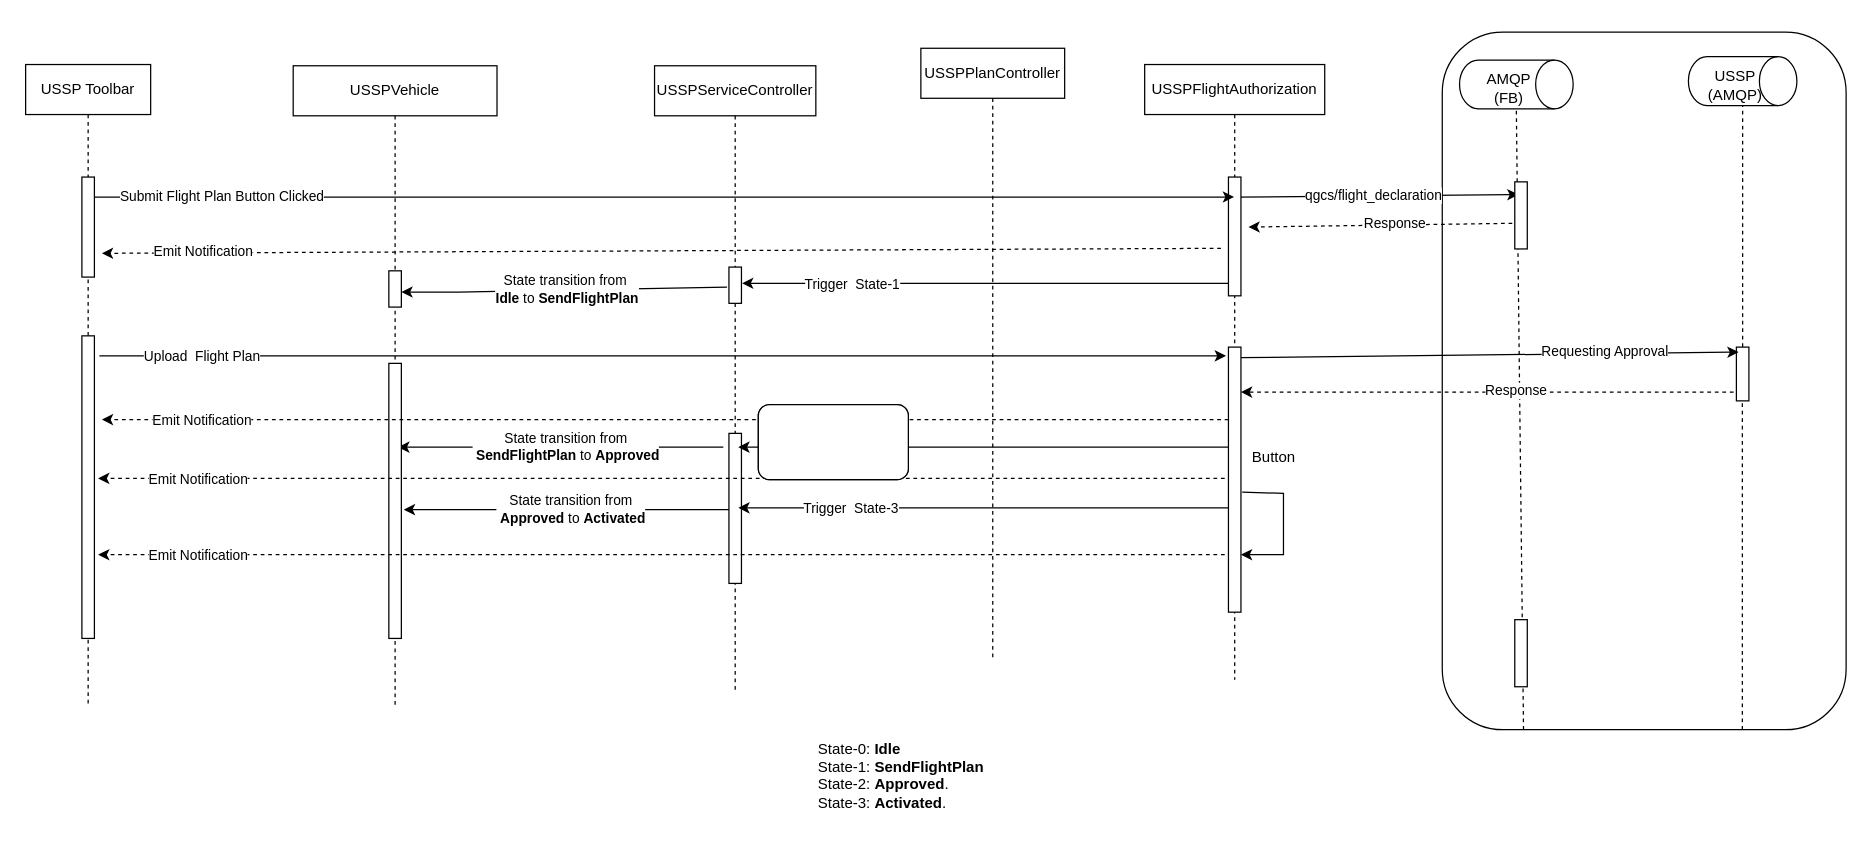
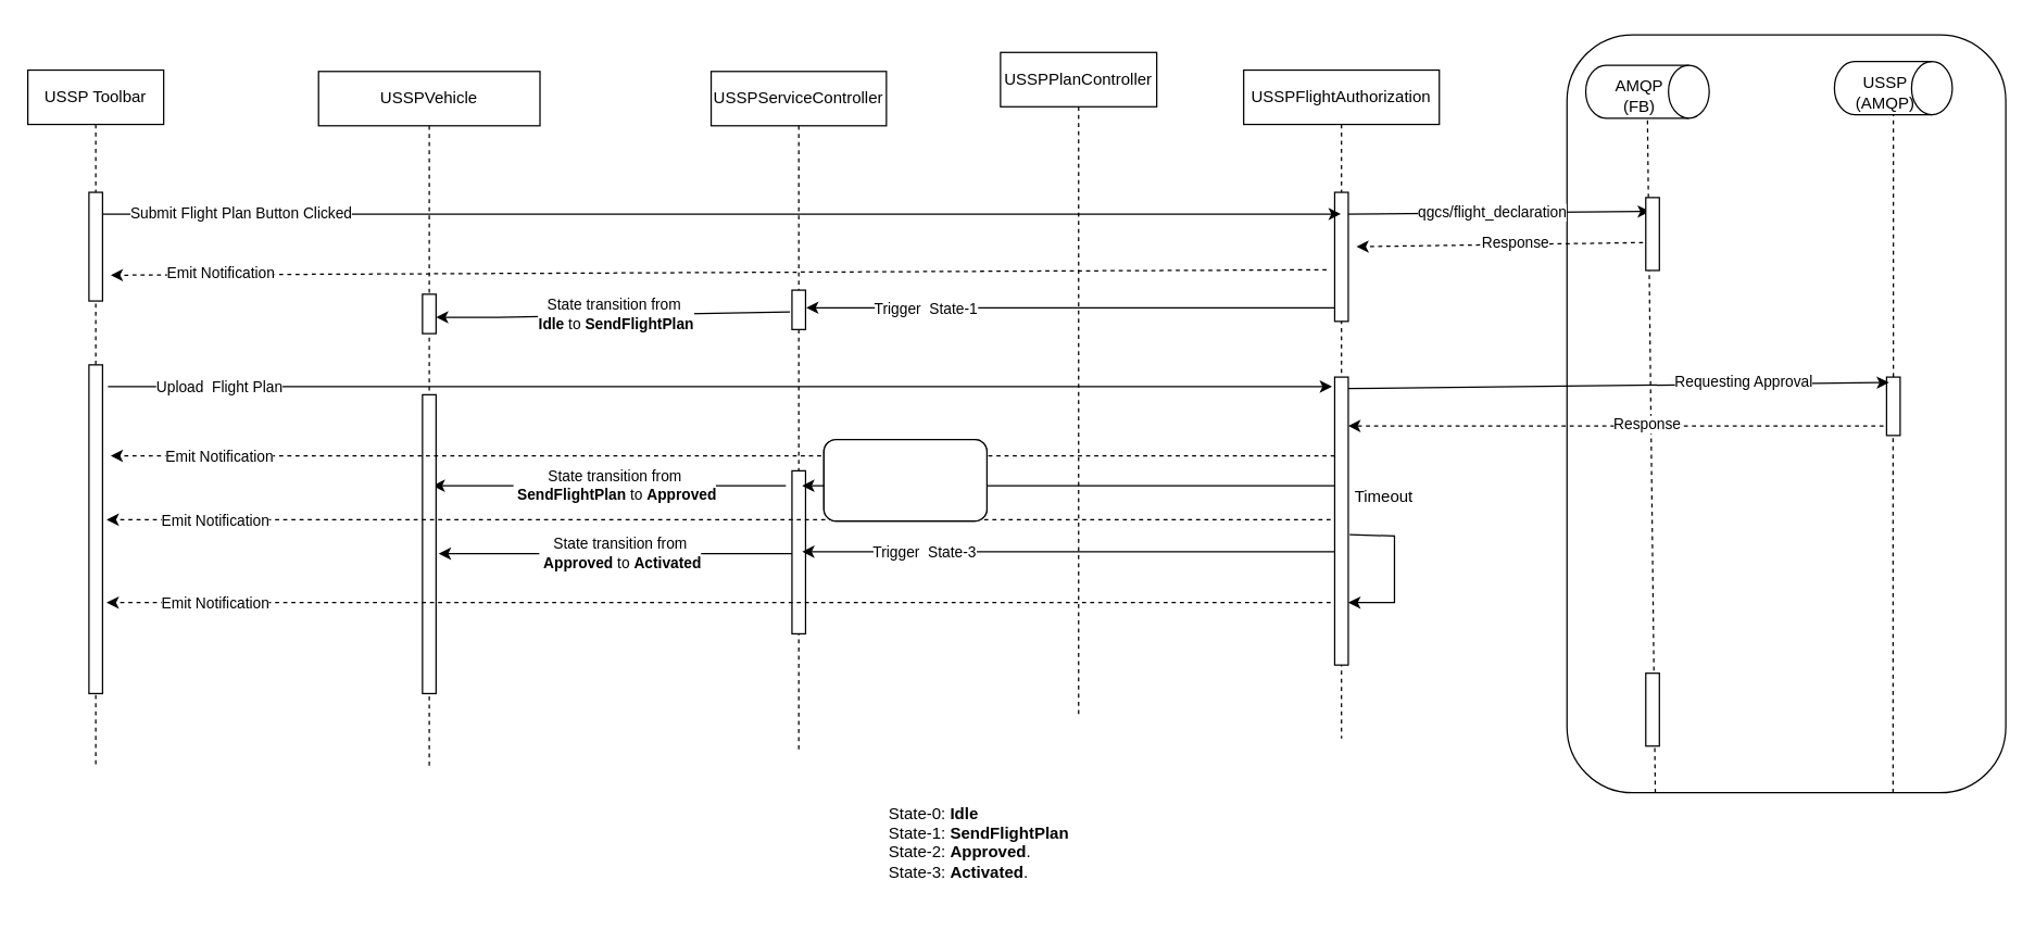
  <mxCell id="0" />
  <mxCell id="1" parent="0" />
  <mxCell id="2" value="" style="rounded=1;whiteSpace=wrap;html=1;" vertex="1" parent="1"><mxGeometry x="1153" y="25" width="323" height="558" as="geometry" /></mxCell>
  <mxCell id="3" value="USSPFlightAuthorization" style="shape=umlLifeline;perimeter=lifelinePerimeter;whiteSpace=wrap;html=1;container=1;collapsible=0;recursiveResize=0;outlineConnect=0;" vertex="1" parent="1"><mxGeometry x="915" y="51" width="144" height="492" as="geometry" /></mxCell>
  <mxCell id="4" value="" style="endArrow=classic;html=1;rounded=0;" edge="1" parent="3"><mxGeometry width="50" height="50" relative="1" as="geometry"><mxPoint x="74" y="106" as="sourcePoint" /><mxPoint x="299" y="104" as="targetPoint" /></mxGeometry></mxCell>
  <mxCell id="5" value="&lt;div tabindex=&quot;0&quot; role=&quot;button&quot; style=&quot;font-size: 11px;&quot;&gt;&lt;div class=&quot;sc-hHOBiw iHxTBu&quot; style=&quot;font-size: 11px;&quot;&gt;qgcs/flight_declaration&lt;/div&gt;&lt;/div&gt;" style="edgeLabel;html=1;align=center;verticalAlign=middle;resizable=0;points=[];" connectable="0" vertex="1" parent="4"><mxGeometry x="-0.031" y="1" relative="1" as="geometry"><mxPoint as="offset" /></mxGeometry></mxCell>
  <mxCell id="6" value="" style="html=1;points=[];perimeter=orthogonalPerimeter;outlineConnect=0;targetShapes=umlLifeline;portConstraint=eastwest;newEdgeStyle={&quot;edgeStyle&quot;:&quot;elbowEdgeStyle&quot;,&quot;elbow&quot;:&quot;vertical&quot;,&quot;curved&quot;:0,&quot;rounded&quot;:0};" vertex="1" parent="3"><mxGeometry x="67" y="90" width="10" height="95" as="geometry" /></mxCell>
  <mxCell id="7" value="" style="html=1;points=[];perimeter=orthogonalPerimeter;outlineConnect=0;targetShapes=umlLifeline;portConstraint=eastwest;newEdgeStyle={&quot;edgeStyle&quot;:&quot;elbowEdgeStyle&quot;,&quot;elbow&quot;:&quot;vertical&quot;,&quot;curved&quot;:0,&quot;rounded&quot;:0};" vertex="1" parent="3"><mxGeometry x="67" y="226" width="10" height="212" as="geometry" /></mxCell>
  <mxCell id="8" value="" style="endArrow=classic;html=1;rounded=0;" edge="1" parent="3" target="7"><mxGeometry width="50" height="50" relative="1" as="geometry"><mxPoint x="78" y="342" as="sourcePoint" /><mxPoint x="77" y="368" as="targetPoint" /><Array as="points"><mxPoint x="111" y="343" /><mxPoint x="111" y="392" /></Array></mxGeometry></mxCell>
- <mxCell id="9" value="Button" style="text;html=1;align=center;verticalAlign=middle;resizable=0;points=[];autosize=1;strokeColor=none;fillColor=none;" vertex="1" parent="3"><mxGeometry x="72" y="301" width="61" height="26" as="geometry" /></mxCell>
+ <mxCell id="9" value="Timeout" style="text;html=1;align=center;verticalAlign=middle;resizable=0;points=[];autosize=1;strokeColor=none;fillColor=none;" vertex="1" parent="3"><mxGeometry x="72" y="301" width="61" height="26" as="geometry" /></mxCell>
  <mxCell id="10" value="USSPPlanController" style="shape=umlLifeline;perimeter=lifelinePerimeter;whiteSpace=wrap;html=1;container=1;collapsible=0;recursiveResize=0;outlineConnect=0;" vertex="1" parent="1"><mxGeometry x="736" y="38" width="115" height="490" as="geometry" /></mxCell>
  <mxCell id="11" value="USSPServiceController" style="shape=umlLifeline;perimeter=lifelinePerimeter;whiteSpace=wrap;html=1;container=1;collapsible=0;recursiveResize=0;outlineConnect=0;" vertex="1" parent="1"><mxGeometry x="523" y="52" width="129" height="501" as="geometry" /></mxCell>
  <mxCell id="12" value="" style="html=1;points=[];perimeter=orthogonalPerimeter;outlineConnect=0;targetShapes=umlLifeline;portConstraint=eastwest;newEdgeStyle={&quot;edgeStyle&quot;:&quot;elbowEdgeStyle&quot;,&quot;elbow&quot;:&quot;vertical&quot;,&quot;curved&quot;:0,&quot;rounded&quot;:0};" vertex="1" parent="11"><mxGeometry x="59.5" y="161" width="10" height="29" as="geometry" /></mxCell>
  <mxCell id="13" value="" style="endArrow=classic;html=1;rounded=0;" edge="1" parent="11"><mxGeometry width="50" height="50" relative="1" as="geometry"><mxPoint x="55" y="305" as="sourcePoint" /><mxPoint x="-205" y="305" as="targetPoint" /></mxGeometry></mxCell>
  <mxCell id="14" value="&lt;div&gt;State transition from&lt;/div&gt;&lt;div&gt;&amp;nbsp;&lt;b&gt;SendFlightPlan&lt;/b&gt; to &lt;b&gt;Approved&lt;/b&gt;&lt;br&gt;&lt;/div&gt;" style="edgeLabel;html=1;align=center;verticalAlign=middle;resizable=0;points=[];" connectable="0" vertex="1" parent="13"><mxGeometry x="-0.113" y="-2" relative="1" as="geometry"><mxPoint x="-12" y="1" as="offset" /></mxGeometry></mxCell>
  <mxCell id="15" value="" style="endArrow=classic;html=1;rounded=0;" edge="1" parent="11"><mxGeometry width="50" height="50" relative="1" as="geometry"><mxPoint x="59.5" y="355" as="sourcePoint" /><mxPoint x="-200.5" y="355" as="targetPoint" /></mxGeometry></mxCell>
  <mxCell id="16" value="&lt;div&gt;State transition from&lt;/div&gt;&lt;div&gt;&amp;nbsp;&lt;b&gt;Approved&lt;/b&gt; to &lt;b&gt;Activated&lt;/b&gt;&lt;br&gt;&lt;/div&gt;" style="edgeLabel;html=1;align=center;verticalAlign=middle;resizable=0;points=[];" connectable="0" vertex="1" parent="15"><mxGeometry x="-0.113" y="-2" relative="1" as="geometry"><mxPoint x="-12" y="1" as="offset" /></mxGeometry></mxCell>
  <mxCell id="17" value="" style="html=1;points=[];perimeter=orthogonalPerimeter;outlineConnect=0;targetShapes=umlLifeline;portConstraint=eastwest;newEdgeStyle={&quot;edgeStyle&quot;:&quot;elbowEdgeStyle&quot;,&quot;elbow&quot;:&quot;vertical&quot;,&quot;curved&quot;:0,&quot;rounded&quot;:0};" vertex="1" parent="11"><mxGeometry x="59.5" y="294" width="10" height="120" as="geometry" /></mxCell>
  <mxCell id="18" value="USSPVehicle" style="shape=umlLifeline;perimeter=lifelinePerimeter;whiteSpace=wrap;html=1;container=1;collapsible=0;recursiveResize=0;outlineConnect=0;" vertex="1" parent="1"><mxGeometry x="234" y="52" width="163" height="511" as="geometry" /></mxCell>
  <mxCell id="19" value="" style="html=1;points=[];perimeter=orthogonalPerimeter;outlineConnect=0;targetShapes=umlLifeline;portConstraint=eastwest;newEdgeStyle={&quot;edgeStyle&quot;:&quot;elbowEdgeStyle&quot;,&quot;elbow&quot;:&quot;vertical&quot;,&quot;curved&quot;:0,&quot;rounded&quot;:0};" vertex="1" parent="18"><mxGeometry x="76.5" y="238" width="10" height="220" as="geometry" /></mxCell>
  <mxCell id="20" value="USSP Toolbar" style="shape=umlLifeline;perimeter=lifelinePerimeter;whiteSpace=wrap;html=1;container=1;collapsible=0;recursiveResize=0;outlineConnect=0;" vertex="1" parent="1"><mxGeometry x="20" y="51" width="100" height="512" as="geometry" /></mxCell>
  <mxCell id="21" value="" style="endArrow=classic;html=1;rounded=0;" edge="1" parent="20" target="3"><mxGeometry width="50" height="50" relative="1" as="geometry"><mxPoint x="53" y="106" as="sourcePoint" /><mxPoint x="898" y="104" as="targetPoint" /></mxGeometry></mxCell>
  <mxCell id="22" value="Submit Flight Plan Button Clicked" style="edgeLabel;html=1;align=center;verticalAlign=middle;resizable=0;points=[];" connectable="0" vertex="1" parent="21"><mxGeometry x="-0.866" y="2" relative="1" as="geometry"><mxPoint x="42" y="1" as="offset" /></mxGeometry></mxCell>
  <mxCell id="23" value="" style="html=1;points=[];perimeter=orthogonalPerimeter;outlineConnect=0;targetShapes=umlLifeline;portConstraint=eastwest;newEdgeStyle={&quot;edgeStyle&quot;:&quot;elbowEdgeStyle&quot;,&quot;elbow&quot;:&quot;vertical&quot;,&quot;curved&quot;:0,&quot;rounded&quot;:0};" vertex="1" parent="20"><mxGeometry x="45" y="90" width="10" height="80" as="geometry" /></mxCell>
  <mxCell id="24" value="" style="html=1;points=[];perimeter=orthogonalPerimeter;outlineConnect=0;targetShapes=umlLifeline;portConstraint=eastwest;newEdgeStyle={&quot;edgeStyle&quot;:&quot;elbowEdgeStyle&quot;,&quot;elbow&quot;:&quot;vertical&quot;,&quot;curved&quot;:0,&quot;rounded&quot;:0};" vertex="1" parent="20"><mxGeometry x="45" y="217" width="10" height="242" as="geometry" /></mxCell>
  <mxCell id="25" value="" style="group" connectable="0" vertex="1" parent="1"><mxGeometry x="1153" y="52" width="118.5" height="553" as="geometry" /></mxCell>
  <mxCell id="26" value="" style="group" connectable="0" vertex="1" parent="25"><mxGeometry width="118.5" height="37.985" as="geometry" /></mxCell>
  <mxCell id="27" value="" style="shape=cylinder3;whiteSpace=wrap;html=1;boundedLbl=1;backgroundOutline=1;size=15;rotation=90;" vertex="1" parent="26"><mxGeometry x="39.75" y="-30.488" width="39" height="90.888" as="geometry" /></mxCell>
  <mxCell id="28" value="&lt;div&gt;AMQP&lt;/div&gt;&lt;div&gt;(FB)&lt;/div&gt;" style="text;html=1;align=center;verticalAlign=middle;resizable=0;points=[];autosize=1;strokeColor=none;fillColor=none;" vertex="1" parent="26"><mxGeometry x="23" y="-2.015" width="60" height="40" as="geometry" /></mxCell>
  <mxCell id="29" value="" style="endArrow=none;dashed=1;html=1;rounded=0;entryX=1;entryY=0.5;entryDx=0;entryDy=0;entryPerimeter=0;" edge="1" parent="25" target="27"><mxGeometry width="50" height="50" relative="1" as="geometry"><mxPoint x="65" y="531" as="sourcePoint" /><mxPoint x="53" y="69.029" as="targetPoint" /></mxGeometry></mxCell>
  <mxCell id="30" value="" style="html=1;points=[];perimeter=orthogonalPerimeter;outlineConnect=0;targetShapes=umlLifeline;portConstraint=eastwest;newEdgeStyle={&quot;edgeStyle&quot;:&quot;elbowEdgeStyle&quot;,&quot;elbow&quot;:&quot;vertical&quot;,&quot;curved&quot;:0,&quot;rounded&quot;:0};" vertex="1" parent="25"><mxGeometry x="58" y="92.854" width="10" height="53.649" as="geometry" /></mxCell>
  <mxCell id="31" value="" style="html=1;points=[];perimeter=orthogonalPerimeter;outlineConnect=0;targetShapes=umlLifeline;portConstraint=eastwest;newEdgeStyle={&quot;edgeStyle&quot;:&quot;elbowEdgeStyle&quot;,&quot;elbow&quot;:&quot;vertical&quot;,&quot;curved&quot;:0,&quot;rounded&quot;:0};" vertex="1" parent="25"><mxGeometry x="58" y="443.004" width="10" height="53.649" as="geometry" /></mxCell>
  <mxCell id="32" value="" style="group" connectable="0" vertex="1" parent="1"><mxGeometry x="1334" y="50" width="118.5" height="528" as="geometry" /></mxCell>
  <mxCell id="33" value="" style="group" connectable="0" vertex="1" parent="32"><mxGeometry width="118.5" height="37.76" as="geometry" /></mxCell>
  <mxCell id="34" value="" style="shape=cylinder3;whiteSpace=wrap;html=1;boundedLbl=1;backgroundOutline=1;size=15;rotation=90;" vertex="1" parent="33"><mxGeometry x="39.75" y="-29.11" width="39" height="86.779" as="geometry" /></mxCell>
  <mxCell id="35" value="&lt;div&gt;USSP&lt;/div&gt;&lt;div&gt;(AMQP)&lt;/div&gt;" style="text;html=1;align=center;verticalAlign=middle;resizable=0;points=[];autosize=1;strokeColor=none;fillColor=none;" vertex="1" parent="33"><mxGeometry x="18" y="-2.24" width="70" height="40" as="geometry" /></mxCell>
  <mxCell id="36" value="" style="endArrow=none;dashed=1;html=1;rounded=0;entryX=1;entryY=0.5;entryDx=0;entryDy=0;entryPerimeter=0;" edge="1" parent="32" source="38" target="34"><mxGeometry width="50" height="50" relative="1" as="geometry"><mxPoint x="65" y="528" as="sourcePoint" /><mxPoint x="53" y="65.908" as="targetPoint" /></mxGeometry></mxCell>
  <mxCell id="37" value="" style="endArrow=none;dashed=1;html=1;rounded=0;" edge="1" parent="32" target="38"><mxGeometry width="50" height="50" relative="1" as="geometry"><mxPoint x="59" y="533" as="sourcePoint" /><mxPoint x="297" y="151" as="targetPoint" /><Array as="points"><mxPoint x="59" y="351" /></Array></mxGeometry></mxCell>
  <mxCell id="38" value="" style="html=1;points=[];perimeter=orthogonalPerimeter;outlineConnect=0;targetShapes=umlLifeline;portConstraint=eastwest;newEdgeStyle={&quot;edgeStyle&quot;:&quot;elbowEdgeStyle&quot;,&quot;elbow&quot;:&quot;vertical&quot;,&quot;curved&quot;:0,&quot;rounded&quot;:0};" vertex="1" parent="32"><mxGeometry x="54.25" y="227" width="10" height="43" as="geometry" /></mxCell>
  <mxCell id="39" value="" style="endArrow=classic;html=1;rounded=0;dashed=1;" edge="1" parent="1"><mxGeometry width="50" height="50" relative="1" as="geometry"><mxPoint x="1209" y="178" as="sourcePoint" /><mxPoint x="998" y="181" as="targetPoint" /></mxGeometry></mxCell>
  <mxCell id="40" value="Response" style="edgeLabel;html=1;align=center;verticalAlign=middle;resizable=0;points=[];" connectable="0" vertex="1" parent="39"><mxGeometry x="-0.113" y="-2" relative="1" as="geometry"><mxPoint as="offset" /></mxGeometry></mxCell>
  <mxCell id="41" value="" style="endArrow=classic;html=1;rounded=0;dashed=1;" edge="1" parent="1"><mxGeometry width="50" height="50" relative="1" as="geometry"><mxPoint x="976" y="198" as="sourcePoint" /><mxPoint x="81" y="202" as="targetPoint" /></mxGeometry></mxCell>
  <mxCell id="42" value="Emit Notification" style="edgeLabel;html=1;align=center;verticalAlign=middle;resizable=0;points=[];" connectable="0" vertex="1" parent="41"><mxGeometry x="-0.113" y="-2" relative="1" as="geometry"><mxPoint x="-417" y="3" as="offset" /></mxGeometry></mxCell>
  <mxCell id="43" value="" style="endArrow=classic;html=1;rounded=0;" edge="1" parent="1"><mxGeometry width="50" height="50" relative="1" as="geometry"><mxPoint x="982" y="226" as="sourcePoint" /><mxPoint x="593" y="226" as="targetPoint" /></mxGeometry></mxCell>
  <mxCell id="44" value="Trigger&amp;nbsp; State-1" style="edgeLabel;html=1;align=center;verticalAlign=middle;resizable=0;points=[];" connectable="0" vertex="1" parent="43"><mxGeometry x="-0.113" y="-2" relative="1" as="geometry"><mxPoint x="-129" y="2" as="offset" /></mxGeometry></mxCell>
  <mxCell id="45" value="" style="endArrow=classic;html=1;rounded=0;" edge="1" parent="1"><mxGeometry width="50" height="50" relative="1" as="geometry"><mxPoint x="79" y="284" as="sourcePoint" /><mxPoint x="980" y="284" as="targetPoint" /></mxGeometry></mxCell>
  <mxCell id="46" value="Upload&amp;nbsp; Flight Plan" style="edgeLabel;html=1;align=center;verticalAlign=middle;resizable=0;points=[];" connectable="0" vertex="1" parent="45"><mxGeometry x="-0.866" y="2" relative="1" as="geometry"><mxPoint x="21" y="2" as="offset" /></mxGeometry></mxCell>
  <mxCell id="47" value="" style="endArrow=classic;html=1;rounded=0;dashed=1;" edge="1" parent="1"><mxGeometry width="50" height="50" relative="1" as="geometry"><mxPoint x="1386" y="313" as="sourcePoint" /><mxPoint x="992" y="313" as="targetPoint" /></mxGeometry></mxCell>
  <mxCell id="48" value="Response" style="edgeLabel;html=1;align=center;verticalAlign=middle;resizable=0;points=[];" connectable="0" vertex="1" parent="47"><mxGeometry x="-0.113" y="-2" relative="1" as="geometry"><mxPoint as="offset" /></mxGeometry></mxCell>
  <mxCell id="49" value="" style="endArrow=classic;html=1;rounded=0;dashed=1;" edge="1" parent="1"><mxGeometry width="50" height="50" relative="1" as="geometry"><mxPoint x="982" y="335" as="sourcePoint" /><mxPoint x="81" y="335" as="targetPoint" /></mxGeometry></mxCell>
  <mxCell id="50" value="Emit Notification" style="edgeLabel;html=1;align=center;verticalAlign=middle;resizable=0;points=[];" connectable="0" vertex="1" parent="49"><mxGeometry x="-0.113" y="-2" relative="1" as="geometry"><mxPoint x="-422" y="2" as="offset" /></mxGeometry></mxCell>
  <mxCell id="51" value="" style="endArrow=classic;html=1;rounded=0;dashed=1;" edge="1" parent="1" source="54" target="18"><mxGeometry width="50" height="50" relative="1" as="geometry"><mxPoint x="581" y="229" as="sourcePoint" /><mxPoint x="355" y="229" as="targetPoint" /></mxGeometry></mxCell>
  <mxCell id="52" value="" style="endArrow=classic;html=1;rounded=0;" edge="1" parent="1" target="54"><mxGeometry width="50" height="50" relative="1" as="geometry"><mxPoint x="581" y="229" as="sourcePoint" /><mxPoint x="315" y="229" as="targetPoint" /><Array as="points"><mxPoint x="366" y="233" /></Array></mxGeometry></mxCell>
  <mxCell id="53" value="&lt;div&gt;State transition from&amp;nbsp;&lt;/div&gt;&lt;div&gt;&lt;b&gt;Idle&lt;/b&gt; to &lt;b&gt;SendFlightPlan&lt;/b&gt;&lt;/div&gt;" style="edgeLabel;html=1;align=center;verticalAlign=middle;resizable=0;points=[];" connectable="0" vertex="1" parent="52"><mxGeometry x="-0.113" y="-2" relative="1" as="geometry"><mxPoint x="-12" y="1" as="offset" /></mxGeometry></mxCell>
  <mxCell id="54" value="" style="html=1;points=[];perimeter=orthogonalPerimeter;outlineConnect=0;targetShapes=umlLifeline;portConstraint=eastwest;newEdgeStyle={&quot;edgeStyle&quot;:&quot;elbowEdgeStyle&quot;,&quot;elbow&quot;:&quot;vertical&quot;,&quot;curved&quot;:0,&quot;rounded&quot;:0};" vertex="1" parent="1"><mxGeometry x="310.5" y="216" width="10" height="29" as="geometry" /></mxCell>
  <mxCell id="55" value="" style="endArrow=classic;html=1;rounded=0;entryX=0.535;entryY=0.261;entryDx=0;entryDy=0;entryPerimeter=0;" edge="1" parent="1"><mxGeometry width="50" height="50" relative="1" as="geometry"><mxPoint x="982" y="357" as="sourcePoint" /><mxPoint x="590" y="357" as="targetPoint" /></mxGeometry></mxCell>
  <mxCell id="56" value="Trigger&amp;nbsp; State-2" style="edgeLabel;html=1;align=center;verticalAlign=middle;resizable=0;points=[];" connectable="0" vertex="1" parent="55"><mxGeometry x="-0.113" y="-2" relative="1" as="geometry"><mxPoint x="-129" y="2" as="offset" /></mxGeometry></mxCell>
  <mxCell id="57" value="" style="endArrow=classic;html=1;rounded=0;entryX=0.535;entryY=0.261;entryDx=0;entryDy=0;entryPerimeter=0;" edge="1" parent="1"><mxGeometry width="50" height="50" relative="1" as="geometry"><mxPoint x="982" y="405.57" as="sourcePoint" /><mxPoint x="590" y="405.57" as="targetPoint" /></mxGeometry></mxCell>
  <mxCell id="58" value="Trigger&amp;nbsp; State-3" style="edgeLabel;html=1;align=center;verticalAlign=middle;resizable=0;points=[];" connectable="0" vertex="1" parent="57"><mxGeometry x="-0.113" y="-2" relative="1" as="geometry"><mxPoint x="-129" y="2" as="offset" /></mxGeometry></mxCell>
  <mxCell id="59" value="" style="endArrow=classic;html=1;rounded=0;dashed=1;" edge="1" parent="1"><mxGeometry width="50" height="50" relative="1" as="geometry"><mxPoint x="979" y="382" as="sourcePoint" /><mxPoint x="78" y="382" as="targetPoint" /></mxGeometry></mxCell>
  <mxCell id="60" value="Emit Notification" style="edgeLabel;html=1;align=center;verticalAlign=middle;resizable=0;points=[];" connectable="0" vertex="1" parent="59"><mxGeometry x="-0.113" y="-2" relative="1" as="geometry"><mxPoint x="-422" y="2" as="offset" /></mxGeometry></mxCell>
  <mxCell id="61" value="" style="endArrow=classic;html=1;rounded=0;dashed=1;" edge="1" parent="1"><mxGeometry width="50" height="50" relative="1" as="geometry"><mxPoint x="979" y="443" as="sourcePoint" /><mxPoint x="78" y="443" as="targetPoint" /></mxGeometry></mxCell>
  <mxCell id="62" value="Emit Notification" style="edgeLabel;html=1;align=center;verticalAlign=middle;resizable=0;points=[];" connectable="0" vertex="1" parent="61"><mxGeometry x="-0.113" y="-2" relative="1" as="geometry"><mxPoint x="-422" y="2" as="offset" /></mxGeometry></mxCell>
  <mxCell id="63" value="&lt;div align=&quot;left&quot;&gt;State-0: &lt;b&gt;Idle&lt;/b&gt;&lt;/div&gt;&lt;div align=&quot;left&quot;&gt;State-1: &lt;b&gt;SendFlightPlan&lt;/b&gt;&lt;/div&gt;&lt;div align=&quot;left&quot;&gt;State-2: &lt;b&gt;Approved&lt;/b&gt;.&lt;/div&gt;&lt;div align=&quot;left&quot;&gt;State-3: &lt;b&gt;Activated&lt;/b&gt;.&lt;/div&gt;&lt;div align=&quot;left&quot;&gt;&lt;br&gt;&lt;/div&gt;" style="text;html=1;align=left;verticalAlign=middle;resizable=0;points=[];autosize=1;strokeColor=none;fillColor=none;" vertex="1" parent="1"><mxGeometry x="652" y="582" width="160" height="90" as="geometry" /></mxCell>
  <mxCell id="64" value="" style="endArrow=classic;html=1;rounded=0;" edge="1" parent="1"><mxGeometry width="50" height="50" relative="1" as="geometry"><mxPoint x="992" y="285.462" as="sourcePoint" /><mxPoint x="1390" y="281.001" as="targetPoint" /></mxGeometry></mxCell>
  <mxCell id="65" value="Requesting Approval" style="edgeLabel;html=1;align=center;verticalAlign=middle;resizable=0;points=[];" connectable="0" vertex="1" parent="64"><mxGeometry x="-0.031" y="1" relative="1" as="geometry"><mxPoint x="98" y="-2" as="offset" /></mxGeometry></mxCell>
  <mxCell id="66" value="" style="rounded=1;whiteSpace=wrap;html=1;" vertex="1" parent="1"><mxGeometry x="606" y="323" width="120" height="60" as="geometry" /></mxCell>
  <mxCell id="67" value="" style="rounded=1;whiteSpace=wrap;html=1;" vertex="1" parent="1"><mxGeometry x="606" y="323" width="120" height="60" as="geometry" /></mxCell>
  <mxCell id="68" value="&lt;div tabindex=&quot;0&quot; role=&quot;button&quot; style=&quot;font-size: 11px;&quot;&gt;&lt;div class=&quot;sc-hHOBiw iHxTBu&quot; style=&quot;font-size: 11px;&quot;&gt;qgcs/flight_declaration&lt;/div&gt;&lt;/div&gt;" style="edgeLabel;html=1;align=center;verticalAlign=middle;resizable=0;points=[];" connectable="0" vertex="1" parent="1"><mxGeometry x="1097.987" y="155.031" as="geometry" /></mxCell>
